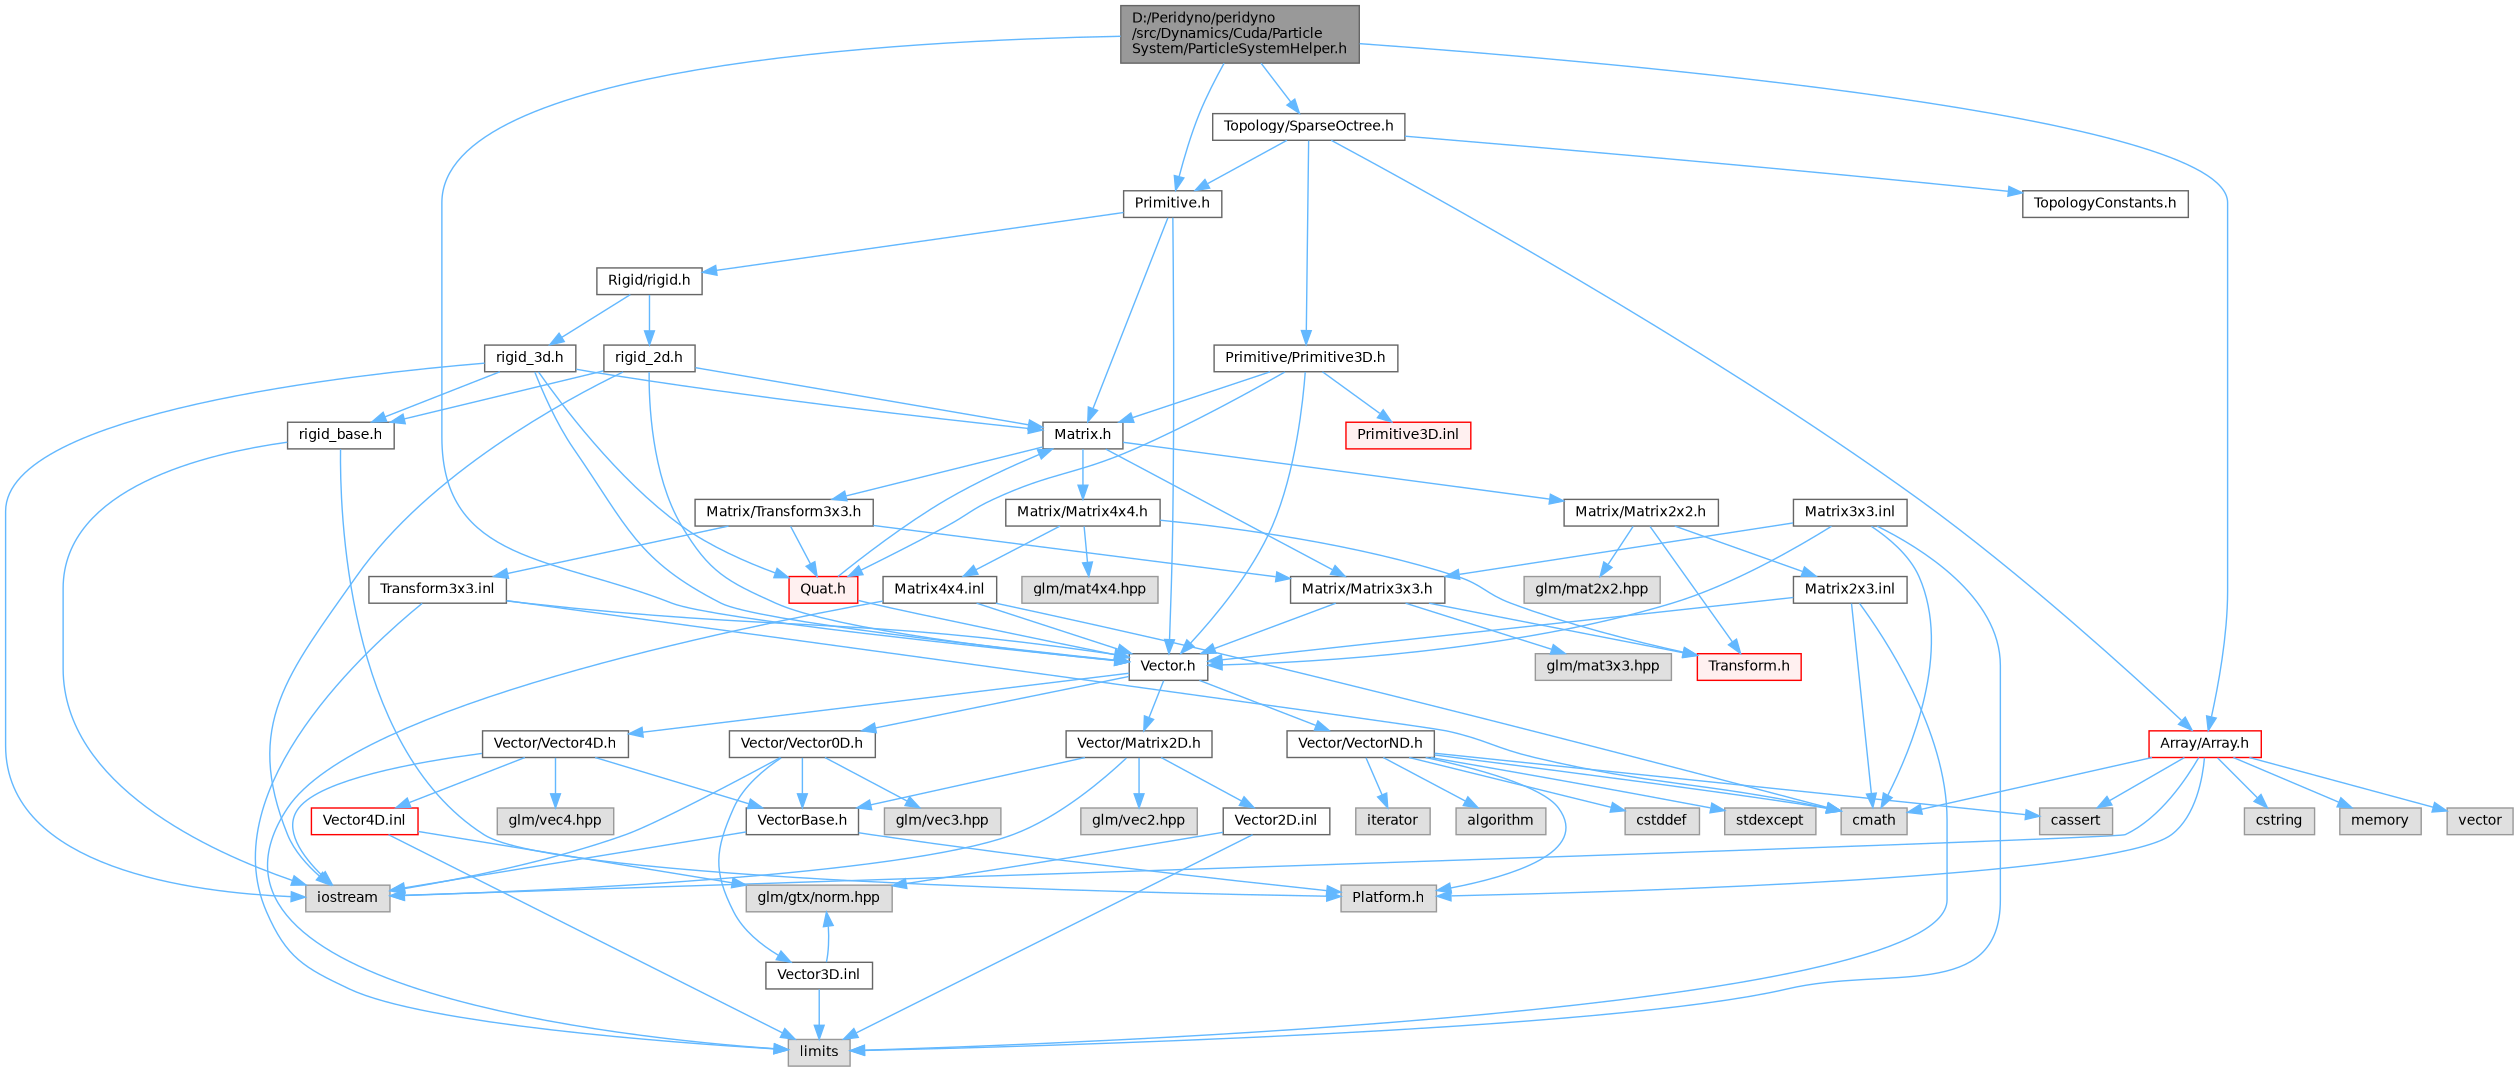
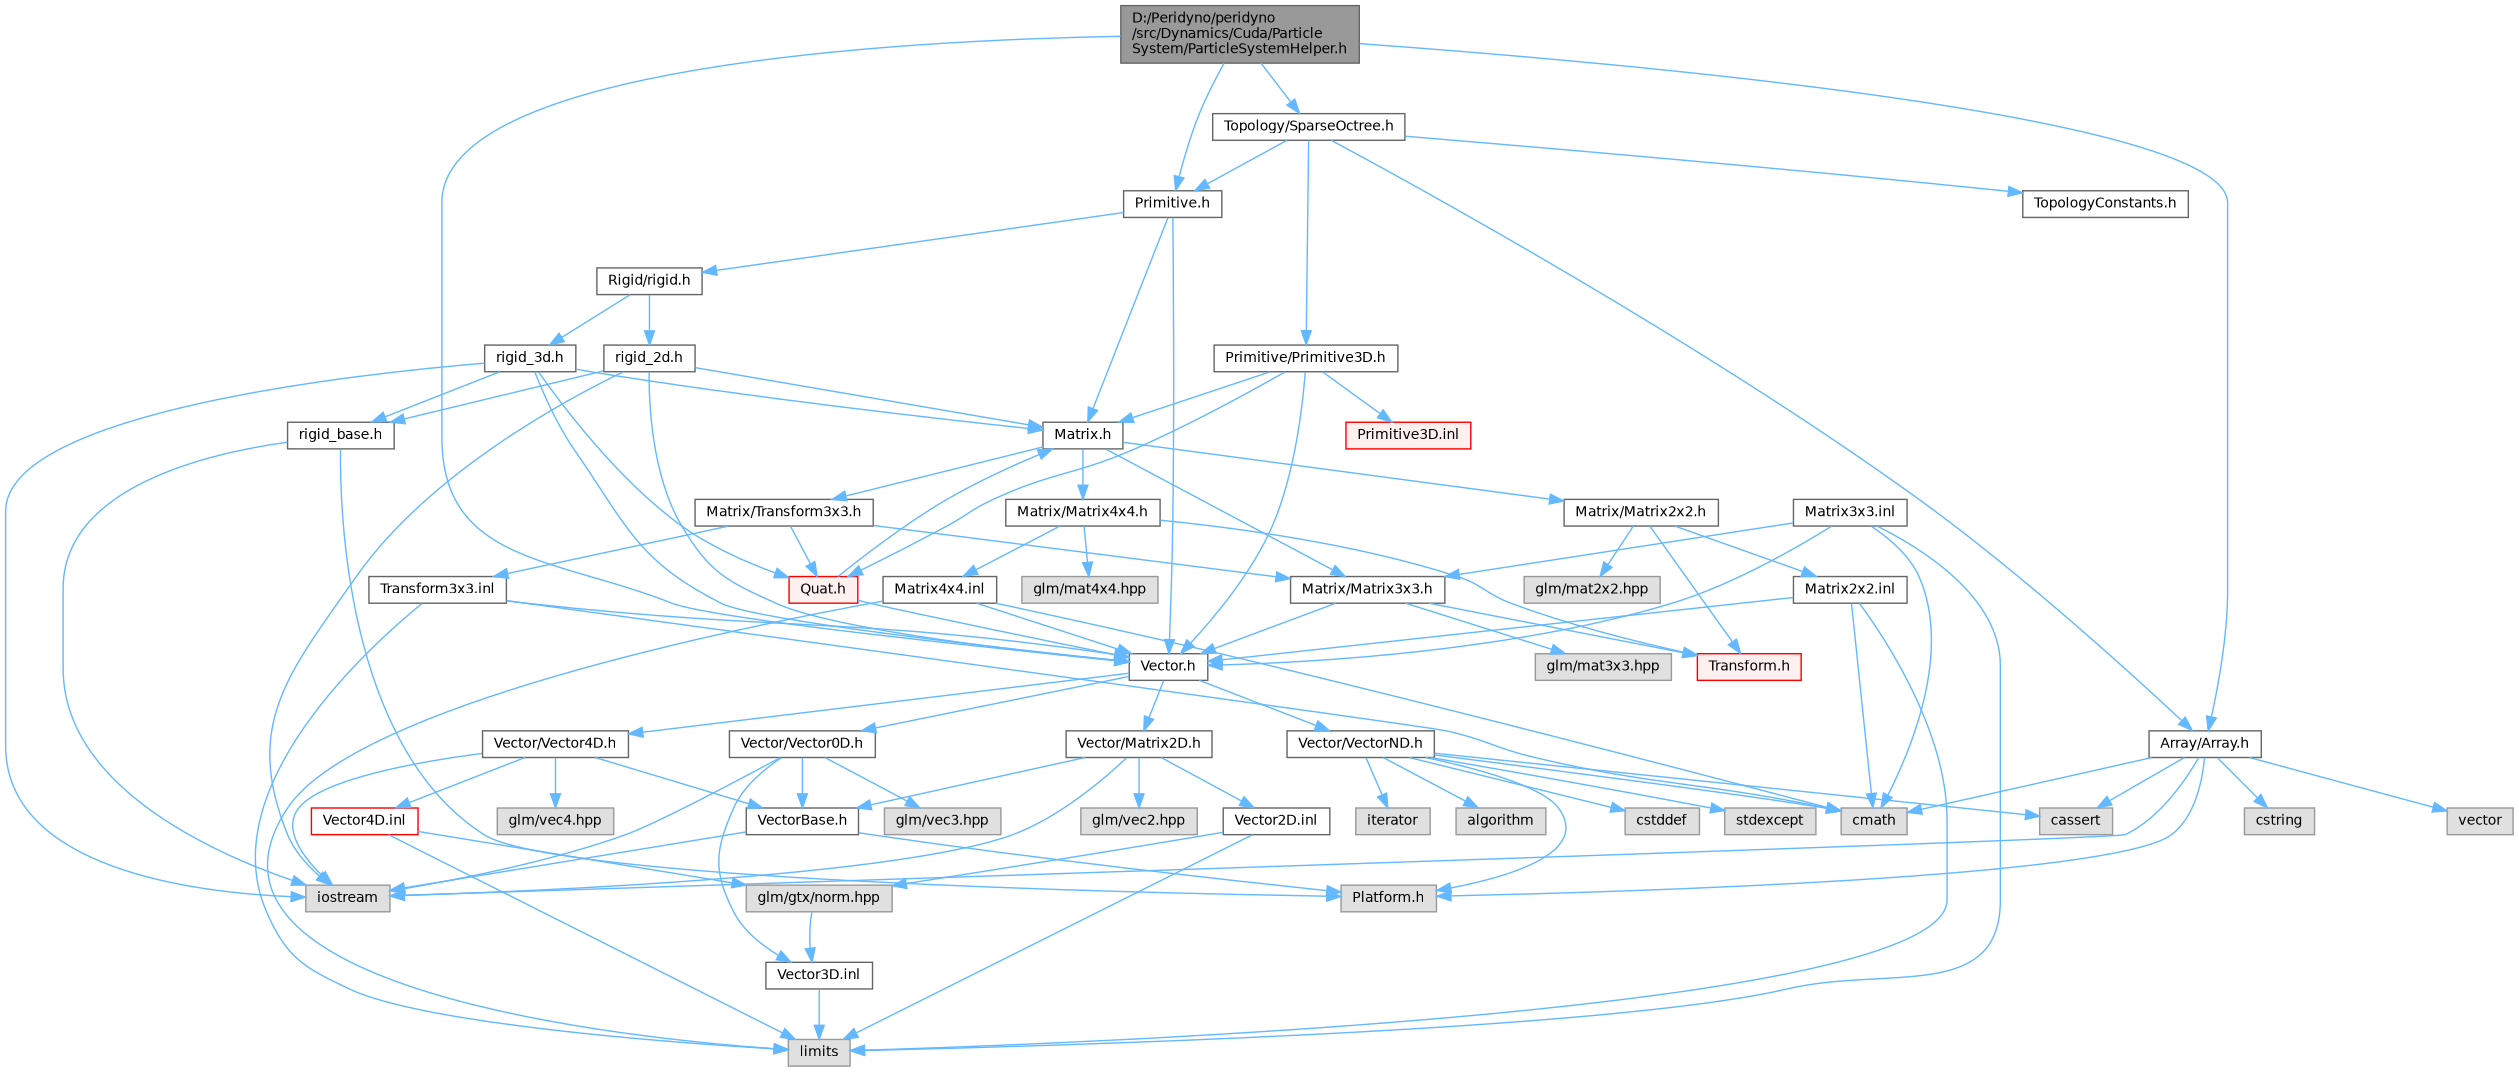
  digraph {
    node [color=grey40 fillcolor=white fontname=Helvetica fontsize=10 shape=box style=filled]
    edge [color=steelblue1 fontname=Helvetica fontsize=10 labelfontname=Helvetica labelfontsize=10 style=solid]
    n1 [color=gray40 fillcolor=grey60 fontcolor=black height=0.2 label="D:/Peridyno/peridyno\l/src/Dynamics/Cuda/Particle\lSystem/ParticleSystemHelper.h" width=0.4]
    n2 [height=0.2 label="Vector.h" width=0.4]
    n3 [height=0.2 label="Primitive.h" width=0.4]
-   n4 [color=red height=0.2 label="Array/Array.h" width=0.4]
+   n4 [height=0.2 label="Array/Array.h" width=0.4]
    n5 [height=0.2 label="Topology/SparseOctree.h" width=0.4]
    n6 [height=0.2 label="Vector/Matrix2D.h" width=0.4]
    n7 [height=0.2 label="Vector/Vector0D.h" width=0.4]
    n8 [height=0.2 label="Vector/Vector4D.h" width=0.4]
    n9 [height=0.2 label="Vector/VectorND.h" width=0.4]
    n10 [height=0.2 label="Matrix.h" width=0.4]
    n11 [height=0.2 label="Rigid/rigid.h" width=0.4]
    n12 [color=grey60 fillcolor="#E0E0E0" height=0.2 label=iostream width=0.4]
    n13 [color=grey60 fillcolor="#E0E0E0" height=0.2 label="Platform.h" width=0.4]
    n14 [color=grey60 fillcolor="#E0E0E0" height=0.2 label=cmath width=0.4]
    n15 [color=grey60 fillcolor="#E0E0E0" height=0.2 label=cassert width=0.4]
    n16 [color=grey60 fillcolor="#E0E0E0" height=0.2 label=vector width=0.4]
    n17 [color=grey60 fillcolor="#E0E0E0" height=0.2 label=cstring width=0.4]
-   n18 [color=grey60 fillcolor="#E0E0E0" height=0.2 label=memory width=0.4]
    n19 [height=0.2 label="TopologyConstants.h" width=0.4]
    n20 [height=0.2 label="Primitive/Primitive3D.h" width=0.4]
    n21 [color=grey60 fillcolor="#E0E0E0" height=0.2 label="glm/vec2.hpp" width=0.4]
    n22 [height=0.2 label="VectorBase.h" width=0.4]
    n23 [height=0.2 label="Vector2D.inl" width=0.4]
    n24 [color=grey60 fillcolor="#E0E0E0" height=0.2 label="glm/vec3.hpp" width=0.4]
    n25 [height=0.2 label="Vector3D.inl" width=0.4]
    n26 [color=grey60 fillcolor="#E0E0E0" height=0.2 label="glm/vec4.hpp" width=0.4]
    n27 [color=red height=0.2 label="Vector4D.inl" width=0.4]
    n28 [color=grey60 fillcolor="#E0E0E0" height=0.2 label=cstddef width=0.4]
    n29 [color=grey60 fillcolor="#E0E0E0" height=0.2 label=stdexcept width=0.4]
    n30 [color=grey60 fillcolor="#E0E0E0" height=0.2 label=iterator width=0.4]
    n31 [color=grey60 fillcolor="#E0E0E0" height=0.2 label=algorithm width=0.4]
    n32 [color=grey60 fillcolor="#E0E0E0" height=0.2 label=limits width=0.4]
    n33 [color=grey60 fillcolor="#E0E0E0" height=0.2 label="glm/gtx/norm.hpp" width=0.4]
    n34 [height=0.2 label="Matrix/Matrix2x2.h" width=0.4]
    n35 [height=0.2 label="Matrix/Matrix3x3.h" width=0.4]
    n36 [height=0.2 label="Matrix/Matrix4x4.h" width=0.4]
    n37 [height=0.2 label="Matrix/Transform3x3.h" width=0.4]
    n38 [height=0.2 label="rigid_2d.h" width=0.4]
    n39 [height=0.2 label="rigid_3d.h" width=0.4]
    n40 [color=grey60 fillcolor="#E0E0E0" height=0.2 label="glm/mat2x2.hpp" width=0.4]
    n41 [color=red fillcolor="#FFF0F0" height=0.2 label="Transform.h" width=0.4]
-   n42 [height=0.2 label="Matrix2x3.inl" width=0.4]
+   n42 [height=0.2 label="Matrix2x2.inl" width=0.4]
    n43 [color=grey60 fillcolor="#E0E0E0" height=0.2 label="glm/mat3x3.hpp" width=0.4]
    n44 [color=grey60 fillcolor="#E0E0E0" height=0.2 label="glm/mat4x4.hpp" width=0.4]
    n45 [height=0.2 label="Matrix4x4.inl" width=0.4]
    n46 [color=red fillcolor="#FFF0F0" height=0.2 label="Quat.h" width=0.4]
    n47 [height=0.2 label="Transform3x3.inl" width=0.4]
    n48 [height=0.2 label="Matrix3x3.inl" width=0.4]
    n49 [height=0.2 label="rigid_base.h" width=0.4]
    n50 [color=red fillcolor="#FFF0F0" height=0.2 label="Primitive3D.inl" width=0.4]
    n1 -> n2
    n1 -> n3
    n1 -> n4
    n1 -> n5
    n2 -> n6
    n2 -> n7
    n2 -> n8
    n2 -> n9
    n3 -> n2
    n3 -> n10
    n3 -> n11
    n4 -> n12
    n4 -> n13
    n4 -> n14
    n4 -> n15
    n4 -> n16
    n4 -> n17
-   n4 -> n18
    n5 -> n3
    n5 -> n4
    n5 -> n19
    n5 -> n20
    n6 -> n12
    n6 -> n21
    n6 -> n22
    n6 -> n23
    n7 -> n12
    n7 -> n22
    n7 -> n24
    n7 -> n25
    n8 -> n12
    n8 -> n22
    n8 -> n26
    n8 -> n27
    n9 -> n13
    n9 -> n14
    n9 -> n15
    n9 -> n28
    n9 -> n29
    n9 -> n30
    n9 -> n31
    n10 -> n34
    n10 -> n35
    n10 -> n36
    n10 -> n37
    n11 -> n38
    n11 -> n39
    n20 -> n2
    n20 -> n10
    n20 -> n46
    n20 -> n50
    n22 -> n12
    n22 -> n13
    n23 -> n32
    n23 -> n33
    n25 -> n32
-   n25 -> n33
+   n33 -> n25
    n27 -> n32
    n27 -> n33
    n34 -> n40
    n34 -> n41
    n34 -> n42
    n35 -> n2
    n35 -> n41
    n35 -> n43
    n36 -> n41
    n36 -> n44
    n36 -> n45
    n37 -> n35
    n37 -> n46
    n37 -> n47
    n38 -> n2
    n38 -> n10
    n38 -> n12
    n38 -> n49
    n39 -> n2
    n39 -> n10
    n39 -> n12
    n39 -> n46
    n39 -> n49
    n42 -> n2
    n42 -> n14
    n42 -> n32
    n45 -> n2
    n45 -> n14
    n45 -> n32
    n46 -> n2
    n46 -> n10
    n47 -> n2
    n47 -> n14
    n47 -> n32
    n48 -> n2
    n48 -> n14
    n48 -> n32
    n48 -> n35
    n49 -> n12
    n49 -> n13
  }
